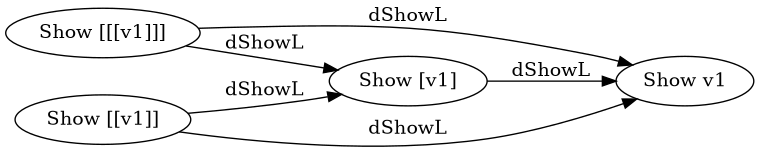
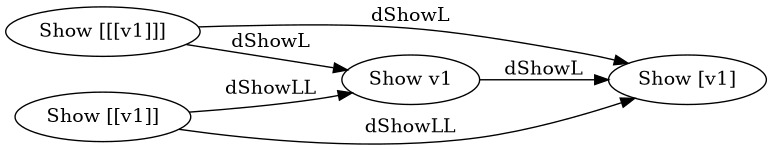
  digraph {
    fontname="DejaVu Serif"
    rankdir=LR
    node [fontname="DejaVu Serif"]
    edge [fontname="DejaVu Serif"]
    n1 [label="Show [[[v1]]]"]
    n2 [label="Show [v1]"]
    n3 [label="Show v1"]
    n4 [label="Show [[v1]]"]
    n1 -> n2 [label=dShowL]
    n1 -> n3 [label=dShowL]
-   n2 -> n3 [label=dShowL]
-   n4 -> n2 [label=dShowL]
-   n4 -> n3 [label=dShowL]
+   n3 -> n2 [label=dShowL]
+   n4 -> n2 [label=dShowLL]
+   n4 -> n3 [label=dShowLL]
  }
